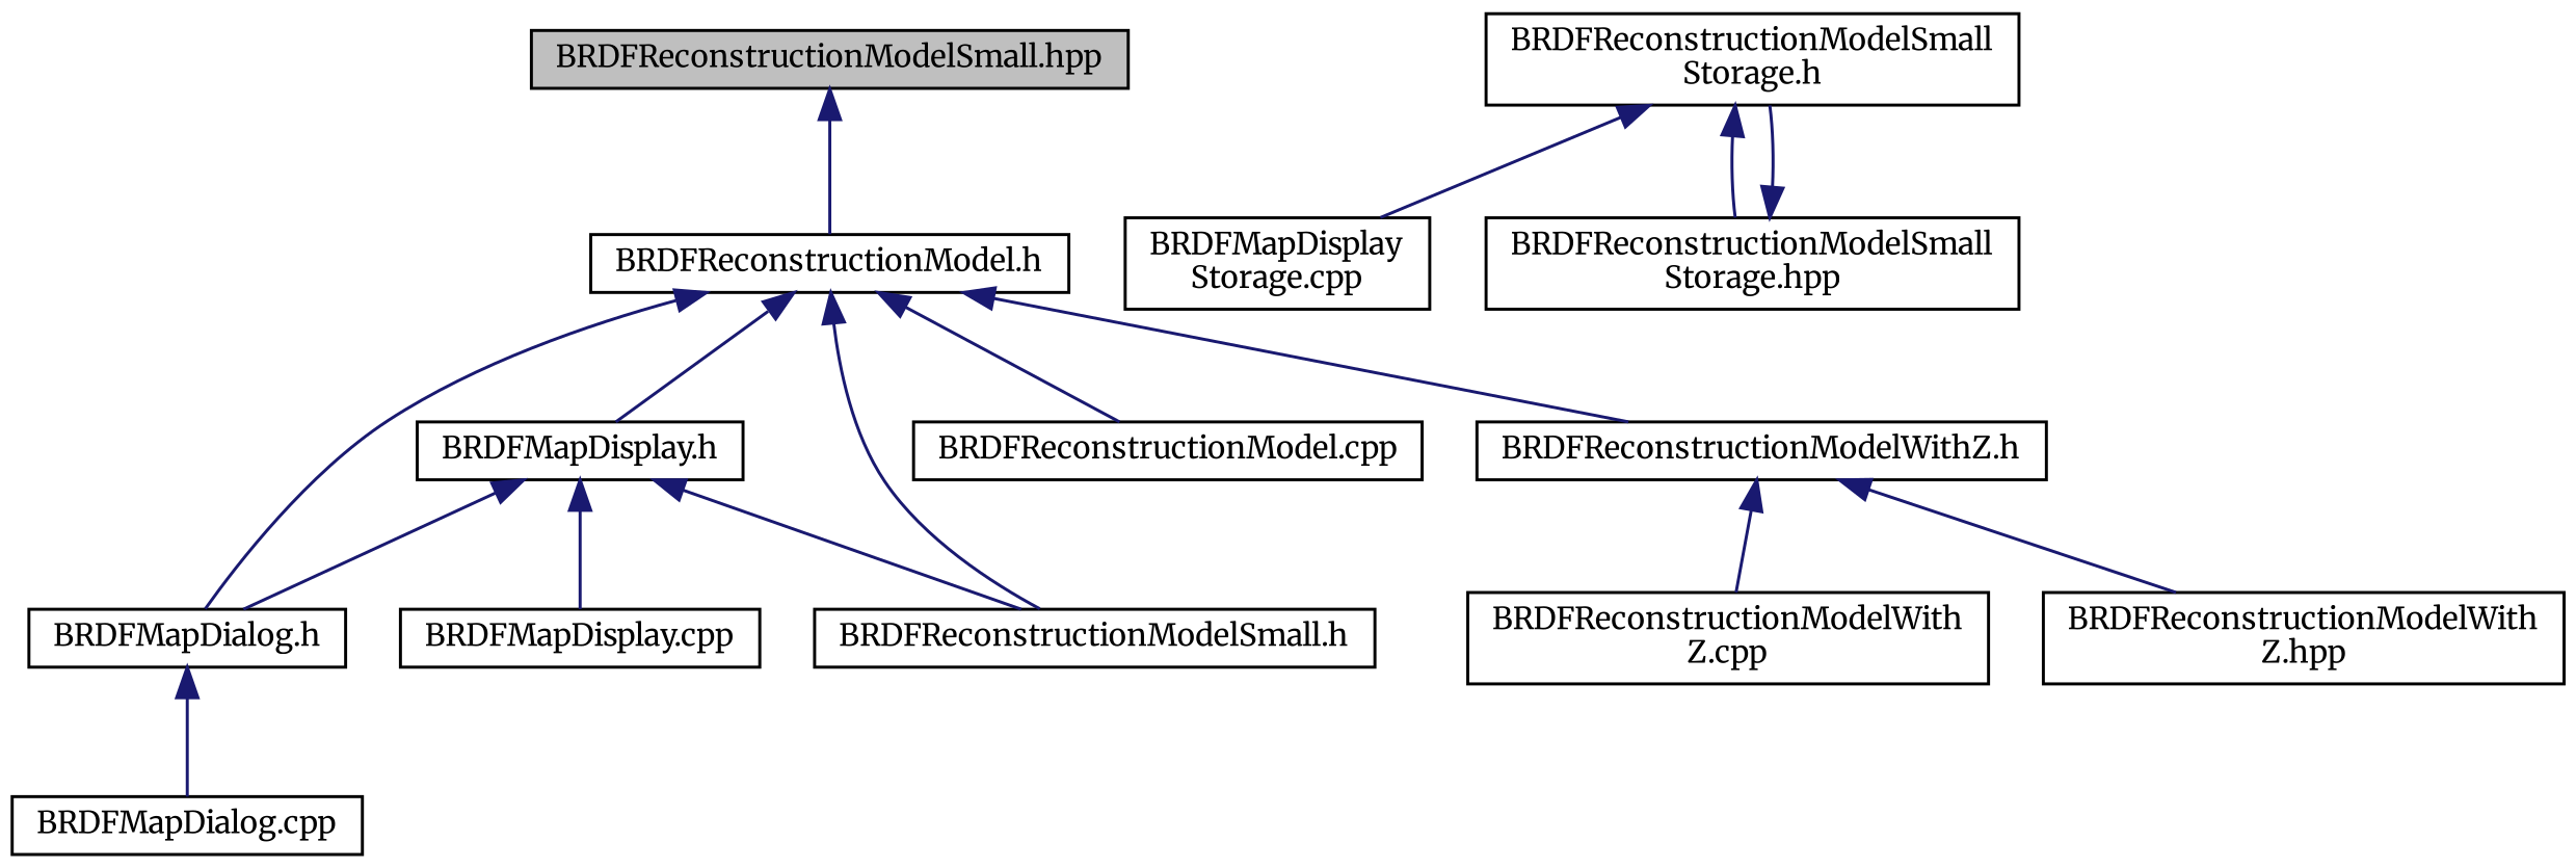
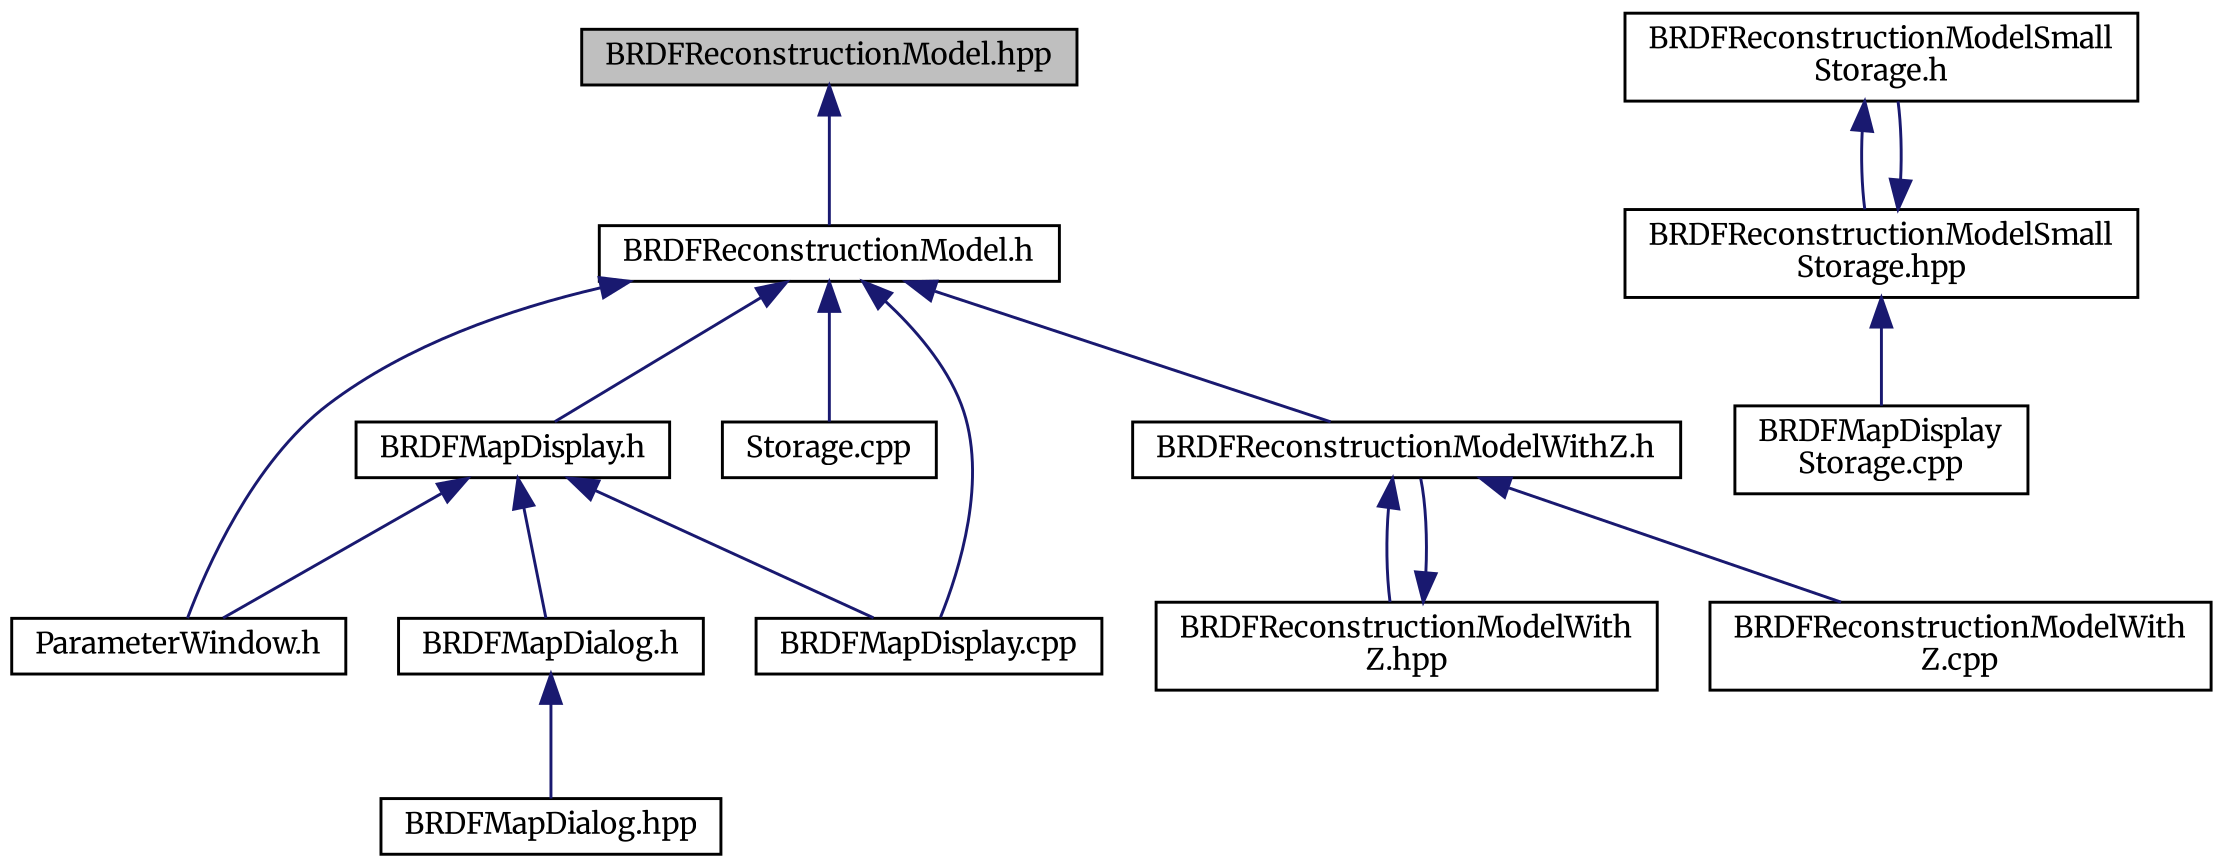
  digraph {
    fontname=Merriweather
    node [color=black fillcolor=white fontname=Merriweather fontsize=10 shape=record style=filled]
    edge [color=midnightblue dir=back fontname=Merriweather fontsize=10 labelfontname=FreeSans labelfontsize=10 style=solid]
-   n1 [fillcolor=grey75 fontcolor=black height=0.2 label="BRDFReconstructionModelSmall.hpp" width=0.4]
+   n1 [fillcolor=grey75 fontcolor=black height=0.2 label="BRDFReconstructionModel.hpp" width=0.4]
    n2 [height=0.2 label="BRDFReconstructionModel.h" width=0.4]
    n3 [height=0.2 label="BRDFMapDisplay.h" width=0.4]
    n4 [height=0.2 label="BRDFMapDialog.h" width=0.4]
-   n5 [height=0.2 label="BRDFReconstructionModelSmall.h" width=0.4]
-   n6 [height=0.2 label="BRDFReconstructionModel.cpp" width=0.4]
+   n5 [height=0.2 label="ParameterWindow.h" width=0.4]
+   n6 [height=0.2 label="Storage.cpp" width=0.4]
    n7 [height=0.2 label="BRDFReconstructionModelWithZ.h" width=0.4]
    n8 [height=0.2 label="BRDFMapDisplay.cpp" width=0.4]
-   n9 [height=0.2 label="BRDFMapDialog.cpp" width=0.4]
+   n9 [height=0.2 label="BRDFMapDialog.hpp" width=0.4]
    n10 [height=0.2 label="BRDFReconstructionModelSmall\lStorage.h" width=0.4]
    n11 [height=0.2 label="BRDFMapDisplay\lStorage.cpp" width=0.4]
    n12 [height=0.2 label="BRDFReconstructionModelSmall\lStorage.hpp" width=0.4]
    n13 [height=0.2 label="BRDFReconstructionModelWith\lZ.cpp" width=0.4]
    n14 [height=0.2 label="BRDFReconstructionModelWith\lZ.hpp" width=0.4]
    n1 -> n2
    n2 -> n3
-   n2 -> n4
+   n2 -> n8
    n2 -> n5
    n2 -> n6
    n2 -> n7
    n3 -> n4
    n3 -> n5
    n3 -> n8
    n4 -> n9
    n7 -> n13
    n7 -> n14
-   n10 -> n11
+   n12 -> n11
    n10 -> n12
    n12 -> n10
+   n14 -> n7
  }
